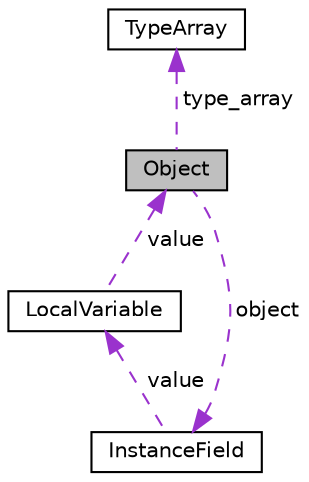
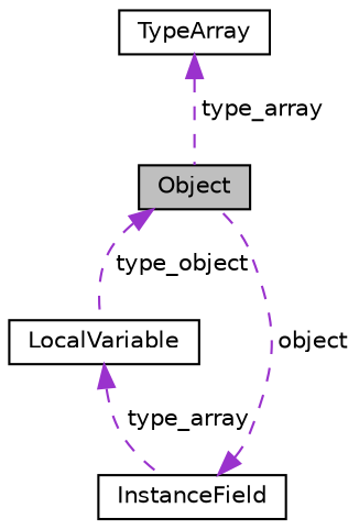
  digraph {
    node [color=black fillcolor=white fontname=Helvetica fontsize=10 shape=record style=filled]
    edge [color=darkorchid3 dir=back fontname=Helvetica fontsize=10 labelfontname=Helvetica labelfontsize=10 style=dashed]
    n1 [fillcolor=grey75 fontcolor=black height=0.2 label=Object width=0.4]
    n2 [height=0.2 label=LocalVariable width=0.4]
    n3 [height=0.2 label=InstanceField width=0.4]
    n4 [height=0.2 label=TypeArray width=0.4]
-   n1 -> n2 [label=" value"]
-   n2 -> n3 [label=" value"]
+   n1 -> n2 [label=" type_object"]
+   n2 -> n3 [label=" type_array"]
    n3 -> n1 [label=" object"]
    n4 -> n1 [label=" type_array"]
  }
